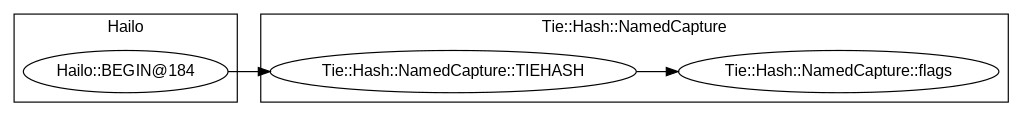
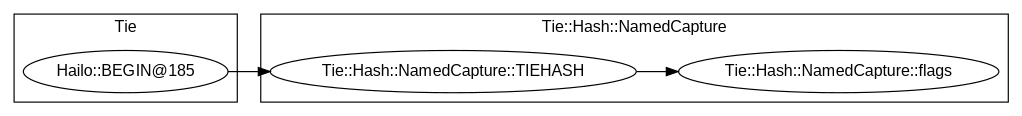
  digraph {
    fontname="Liberation Sans"
    rankdir=LR
    node [fontname="Liberation Sans"]
    edge [fontname="Liberation Sans"]
-   "Hailo::BEGIN@184"
+   "Hailo::BEGIN@184" [label="Hailo::BEGIN@185"]
    "Tie::Hash::NamedCapture::TIEHASH"
    "Tie::Hash::NamedCapture::flags"
    subgraph cluster_1 {
-     label=Hailo
+     label=Tie
      "Hailo::BEGIN@184"
    }
    subgraph cluster_2 {
      label="Tie::Hash::NamedCapture"
      "Tie::Hash::NamedCapture::TIEHASH"
      "Tie::Hash::NamedCapture::flags"
    }
    "Hailo::BEGIN@184" -> "Tie::Hash::NamedCapture::TIEHASH"
    "Tie::Hash::NamedCapture::TIEHASH" -> "Tie::Hash::NamedCapture::flags"
  }
